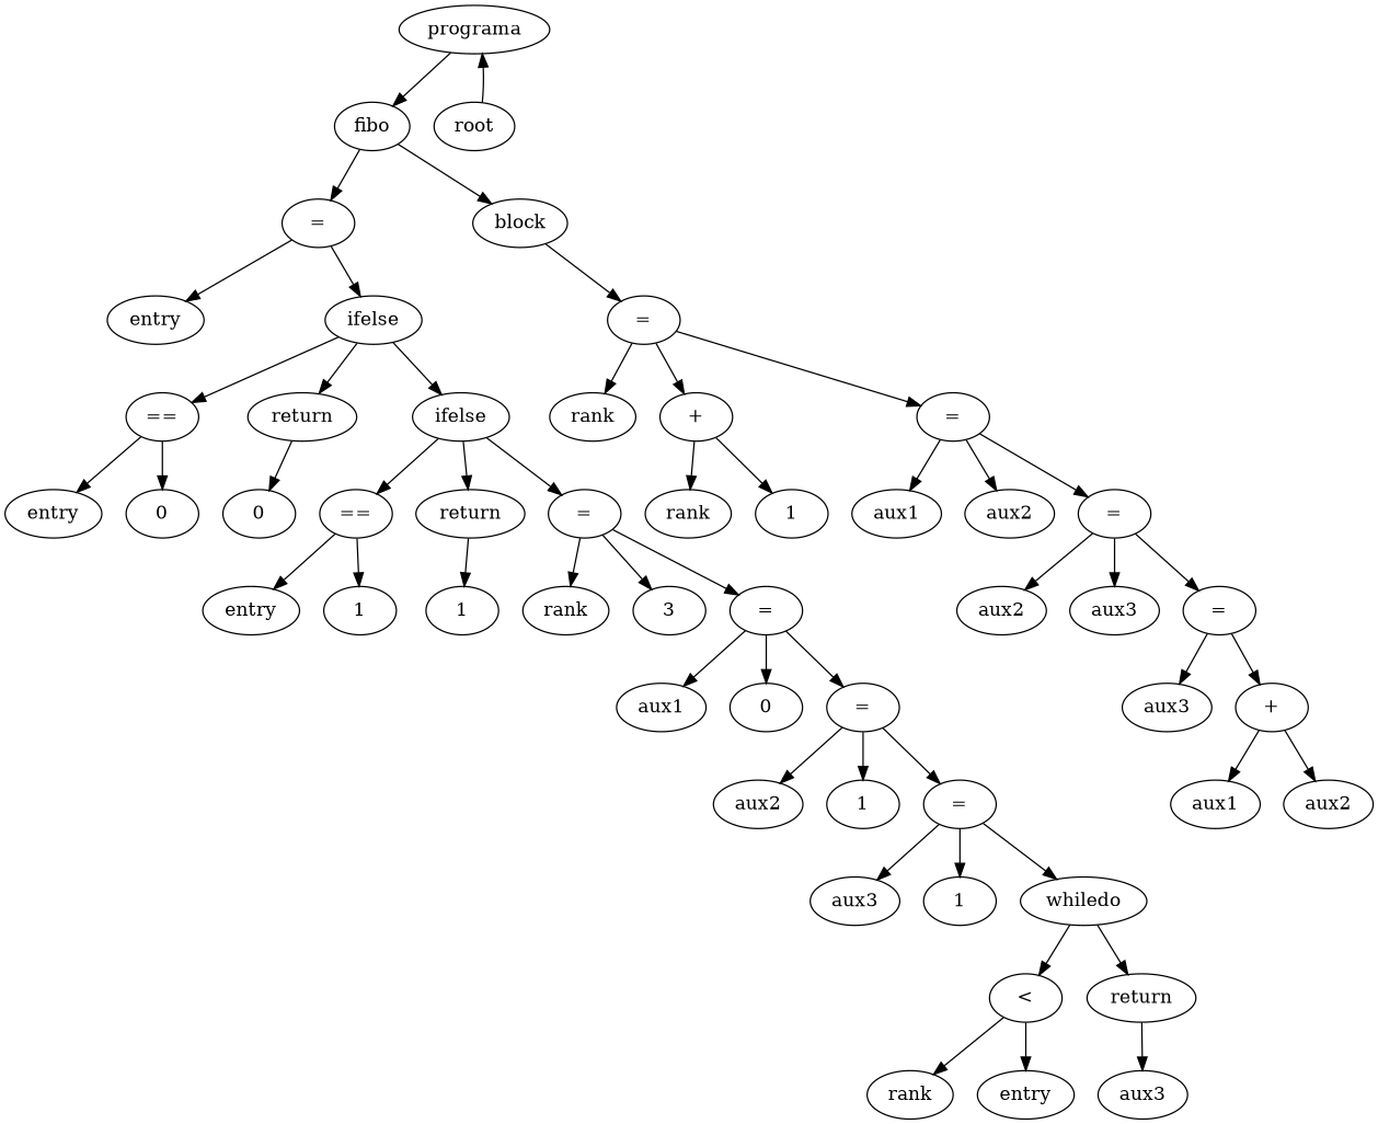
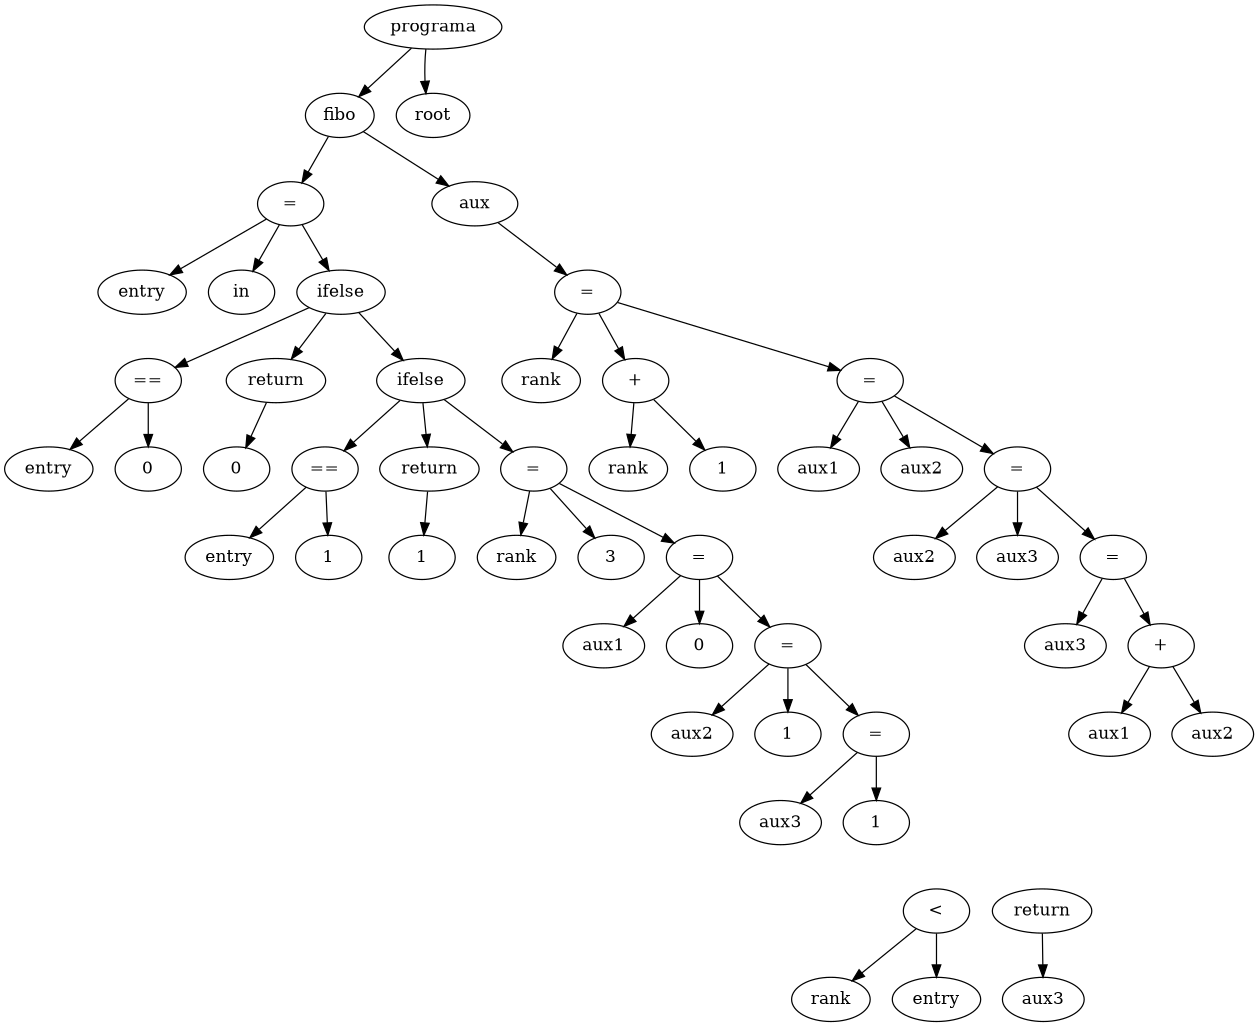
  digraph {
    n1 [label=entry]
+   n2 [label=in]
    n3 [label="="]
    n4 [label=ifelse]
    n5 [label="=="]
    n6 [label=return]
    n7 [label=ifelse]
    n8 [label=entry]
    n9 [label=0]
    n10 [label=0]
    n11 [label="=="]
    n12 [label=return]
    n13 [label="="]
    n14 [label=entry]
    n15 [label=1]
    n16 [label=1]
    n17 [label=rank]
    n18 [label=3]
    n19 [label="="]
    n20 [label=aux1]
    n21 [label=0]
    n22 [label="="]
    n23 [label=aux2]
    n24 [label=1]
    n25 [label="="]
    n26 [label=aux3]
    n27 [label=1]
-   n28 [label=whiledo]
    n29 [label="<"]
    n30 [label=return]
    n31 [label=rank]
    n32 [label=entry]
    n33 [label=rank]
    n34 [label=rank]
    n35 [label=1]
    n36 [label="+"]
    n37 [label="="]
    n38 [label="="]
    n39 [label=aux1]
    n40 [label=aux2]
    n41 [label="="]
    n42 [label=aux2]
    n43 [label=aux3]
    n44 [label="="]
    n45 [label=aux3]
    n46 [label="+"]
    n47 [label=aux1]
    n48 [label=aux2]
-   n49 [label=block]
+   n49 [label=aux]
    n50 [label=aux3]
    n51 [label=fibo]
    n52 [label=programa]
    n53 [label=root]
    n3 -> n1
+   n3 -> n2
    n3 -> n4
    n4 -> n5
    n4 -> n6
    n4 -> n7
    n5 -> n8
    n5 -> n9
    n6 -> n10
    n7 -> n11
    n7 -> n12
    n7 -> n13
    n11 -> n14
    n11 -> n15
    n12 -> n16
    n13 -> n17
    n13 -> n18
    n13 -> n19
    n19 -> n20
    n19 -> n21
    n19 -> n22
    n22 -> n23
    n22 -> n24
    n22 -> n25
    n25 -> n26
    n25 -> n27
-   n25 -> n28
-   n28 -> n29
-   n28 -> n30
    n29 -> n31
    n29 -> n32
    n30 -> n50
    n36 -> n34
    n36 -> n35
    n37 -> n33
    n37 -> n36
    n37 -> n38
    n38 -> n39
    n38 -> n40
    n38 -> n41
    n41 -> n42
    n41 -> n43
    n41 -> n44
    n44 -> n45
    n44 -> n46
    n46 -> n47
    n46 -> n48
    n49 -> n37
    n51 -> n3
    n51 -> n49
    n52 -> n51
-   n53 -> n52
+   n52 -> n53
  }
